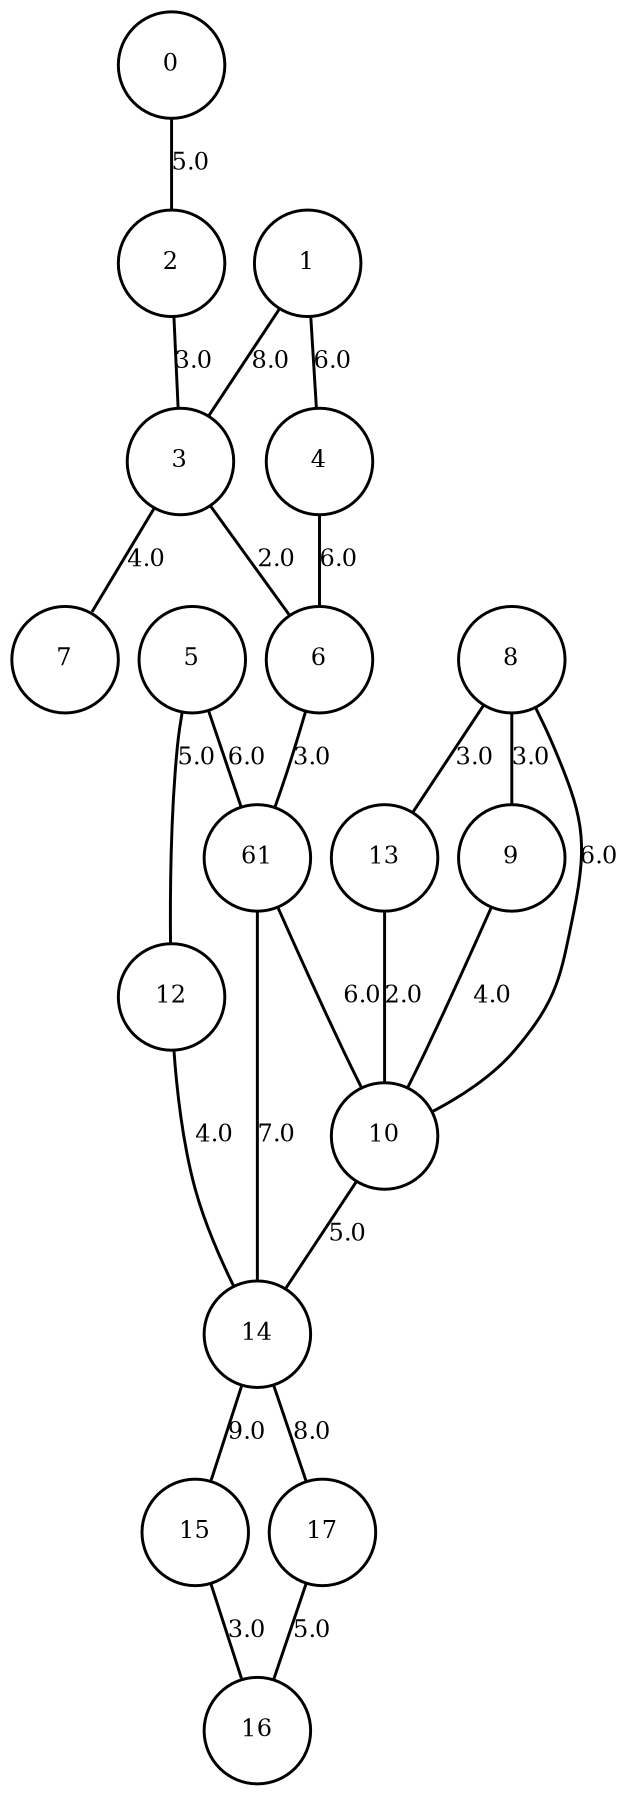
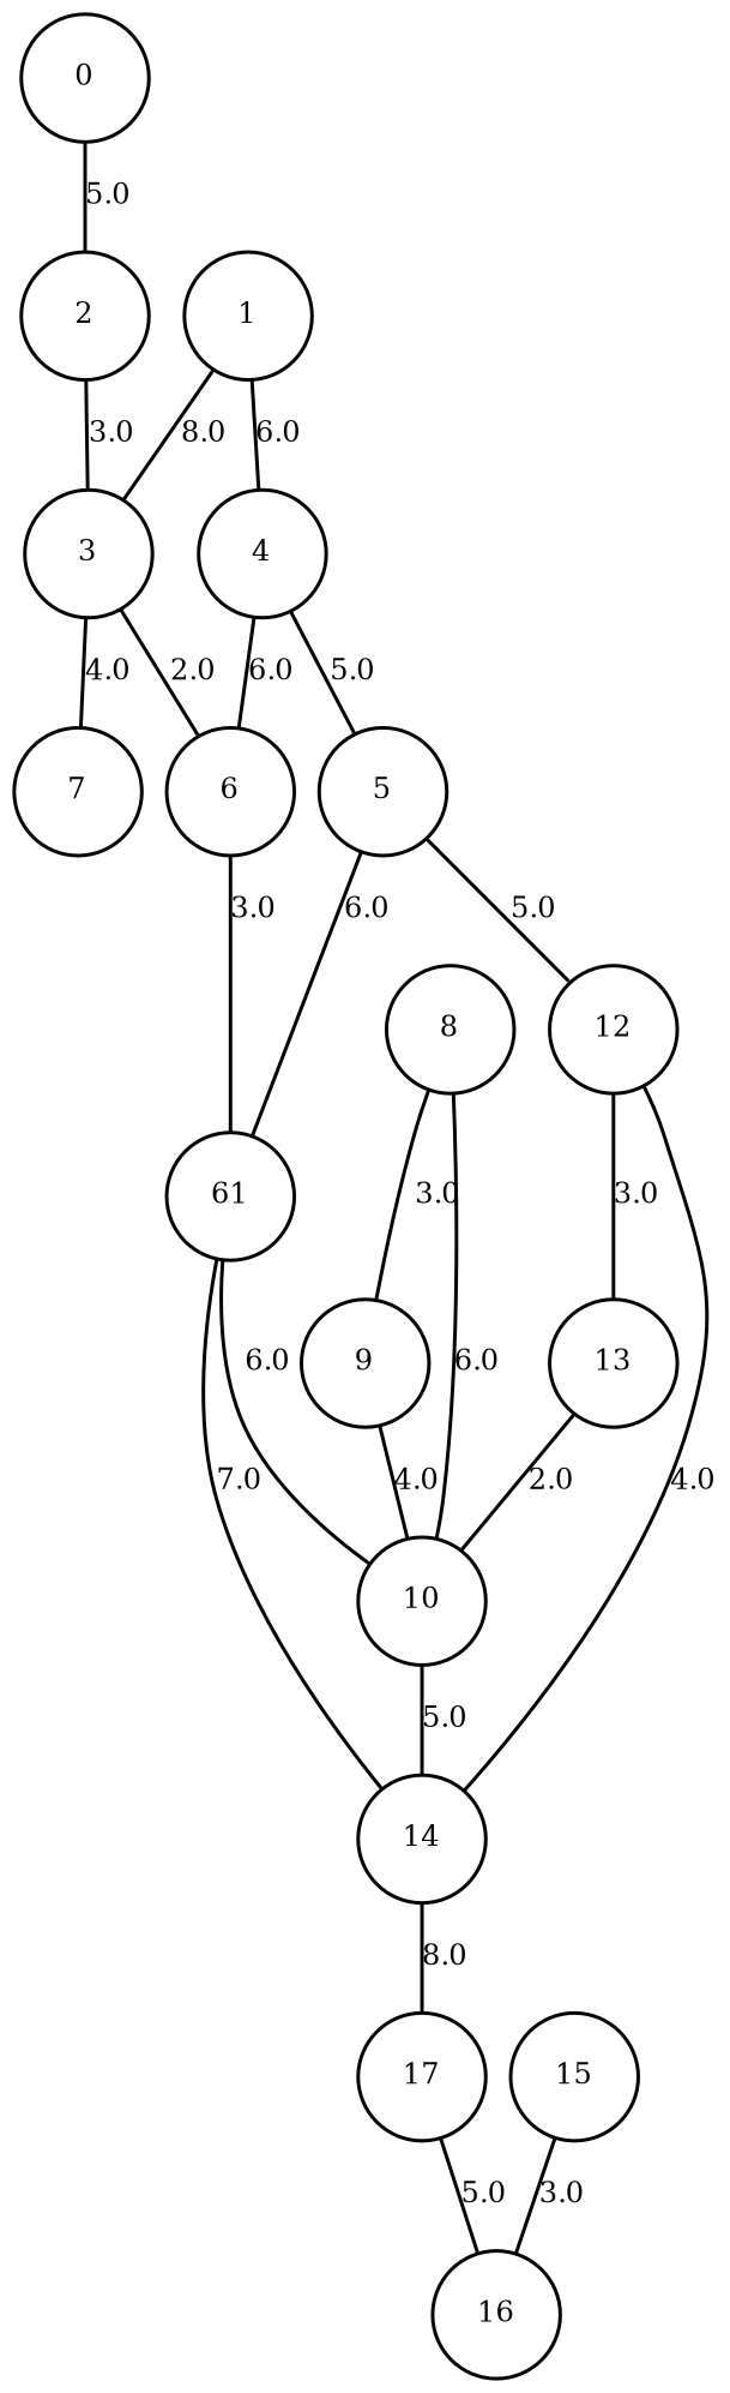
  graph {
    nodesep=0.1
    ranksep=0.3
    node [fontsize=8 shape=circle]
    edge [arrowsize=0.6 fontsize=8]
    0
    2
    1
    3
    4
    6
    7
    5
    n9 [label=61]
    12
    10
    14
    13
    8
    9
    15
    17
    16
    0 -- 2 [label=5.0]
    2 -- 3 [label=3.0]
    1 -- 3 [label=8.0]
    1 -- 4 [label=6.0]
    3 -- 6 [label=2.0]
    3 -- 7 [label=4.0]
    4 -- 6 [label=6.0]
+   4 -- 5 [label=5.0]
    6 -- n9 [label=3.0]
    5 -- n9 [label=6.0]
    5 -- 12 [label=5.0]
    n9 -- 10 [label=6.0]
    n9 -- 14 [label=7.0]
    12 -- 14 [label=4.0]
-   8 -- 13 [label=3.0]
+   12 -- 13 [label=3.0]
    10 -- 14 [label=5.0]
-   14 -- 15 [label=9.0]
    14 -- 17 [label=8.0]
    13 -- 10 [label=2.0]
    8 -- 10 [label=6.0]
    8 -- 9 [label=3.0]
    9 -- 10 [label=4.0]
    15 -- 16 [label=3.0]
    17 -- 16 [label=5.0]
  }
